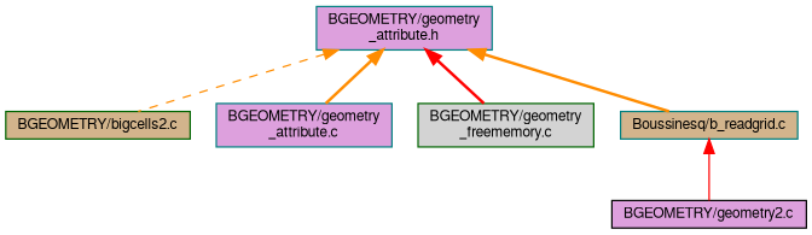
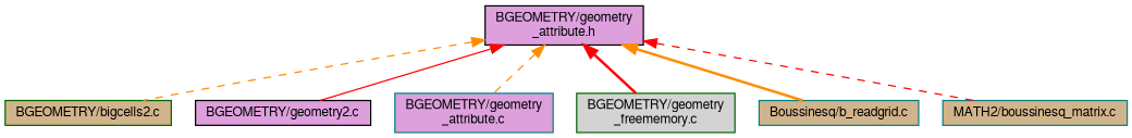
  digraph {
    node [color=teal fillcolor=plum fontname=FreeSans fontsize=10 shape=record style=filled]
    edge [color=darkorange dir=back fontname=FreeSans fontsize=10 labelfontname=FreeSans labelfontsize=10 style=bold]
-   n1 [fontcolor=black height=0.2 label="BGEOMETRY/geometry\l_attribute.h" width=0.4]
+   n1 [color=black fontcolor=black height=0.2 label="BGEOMETRY/geometry\l_attribute.h" width=0.4]
    n2 [color=darkgreen fillcolor=tan height=0.2 label="BGEOMETRY/bigcells2.c" width=0.4]
    n3 [color=black height=0.2 label="BGEOMETRY/geometry2.c" width=0.4]
    n4 [height=0.2 label="BGEOMETRY/geometry\l_attribute.c" width=0.4]
    n5 [color=darkgreen fillcolor=lightgrey height=0.2 label="BGEOMETRY/geometry\l_freememory.c" width=0.4]
    n6 [fillcolor=tan height=0.2 label="Boussinesq/b_readgrid.c" width=0.4]
+   n7 [fillcolor=tan height=0.2 label="MATH2/boussinesq_matrix.c" width=0.4]
    n1 -> n2 [style=dashed]
-   n6 -> n3 [color=red style=solid]
-   n1 -> n4
+   n1 -> n3 [color=red style=solid]
+   n1 -> n4 [style=dashed]
    n1 -> n5 [color=red]
    n1 -> n6
+   n1 -> n7 [color=red style=dashed]
  }
